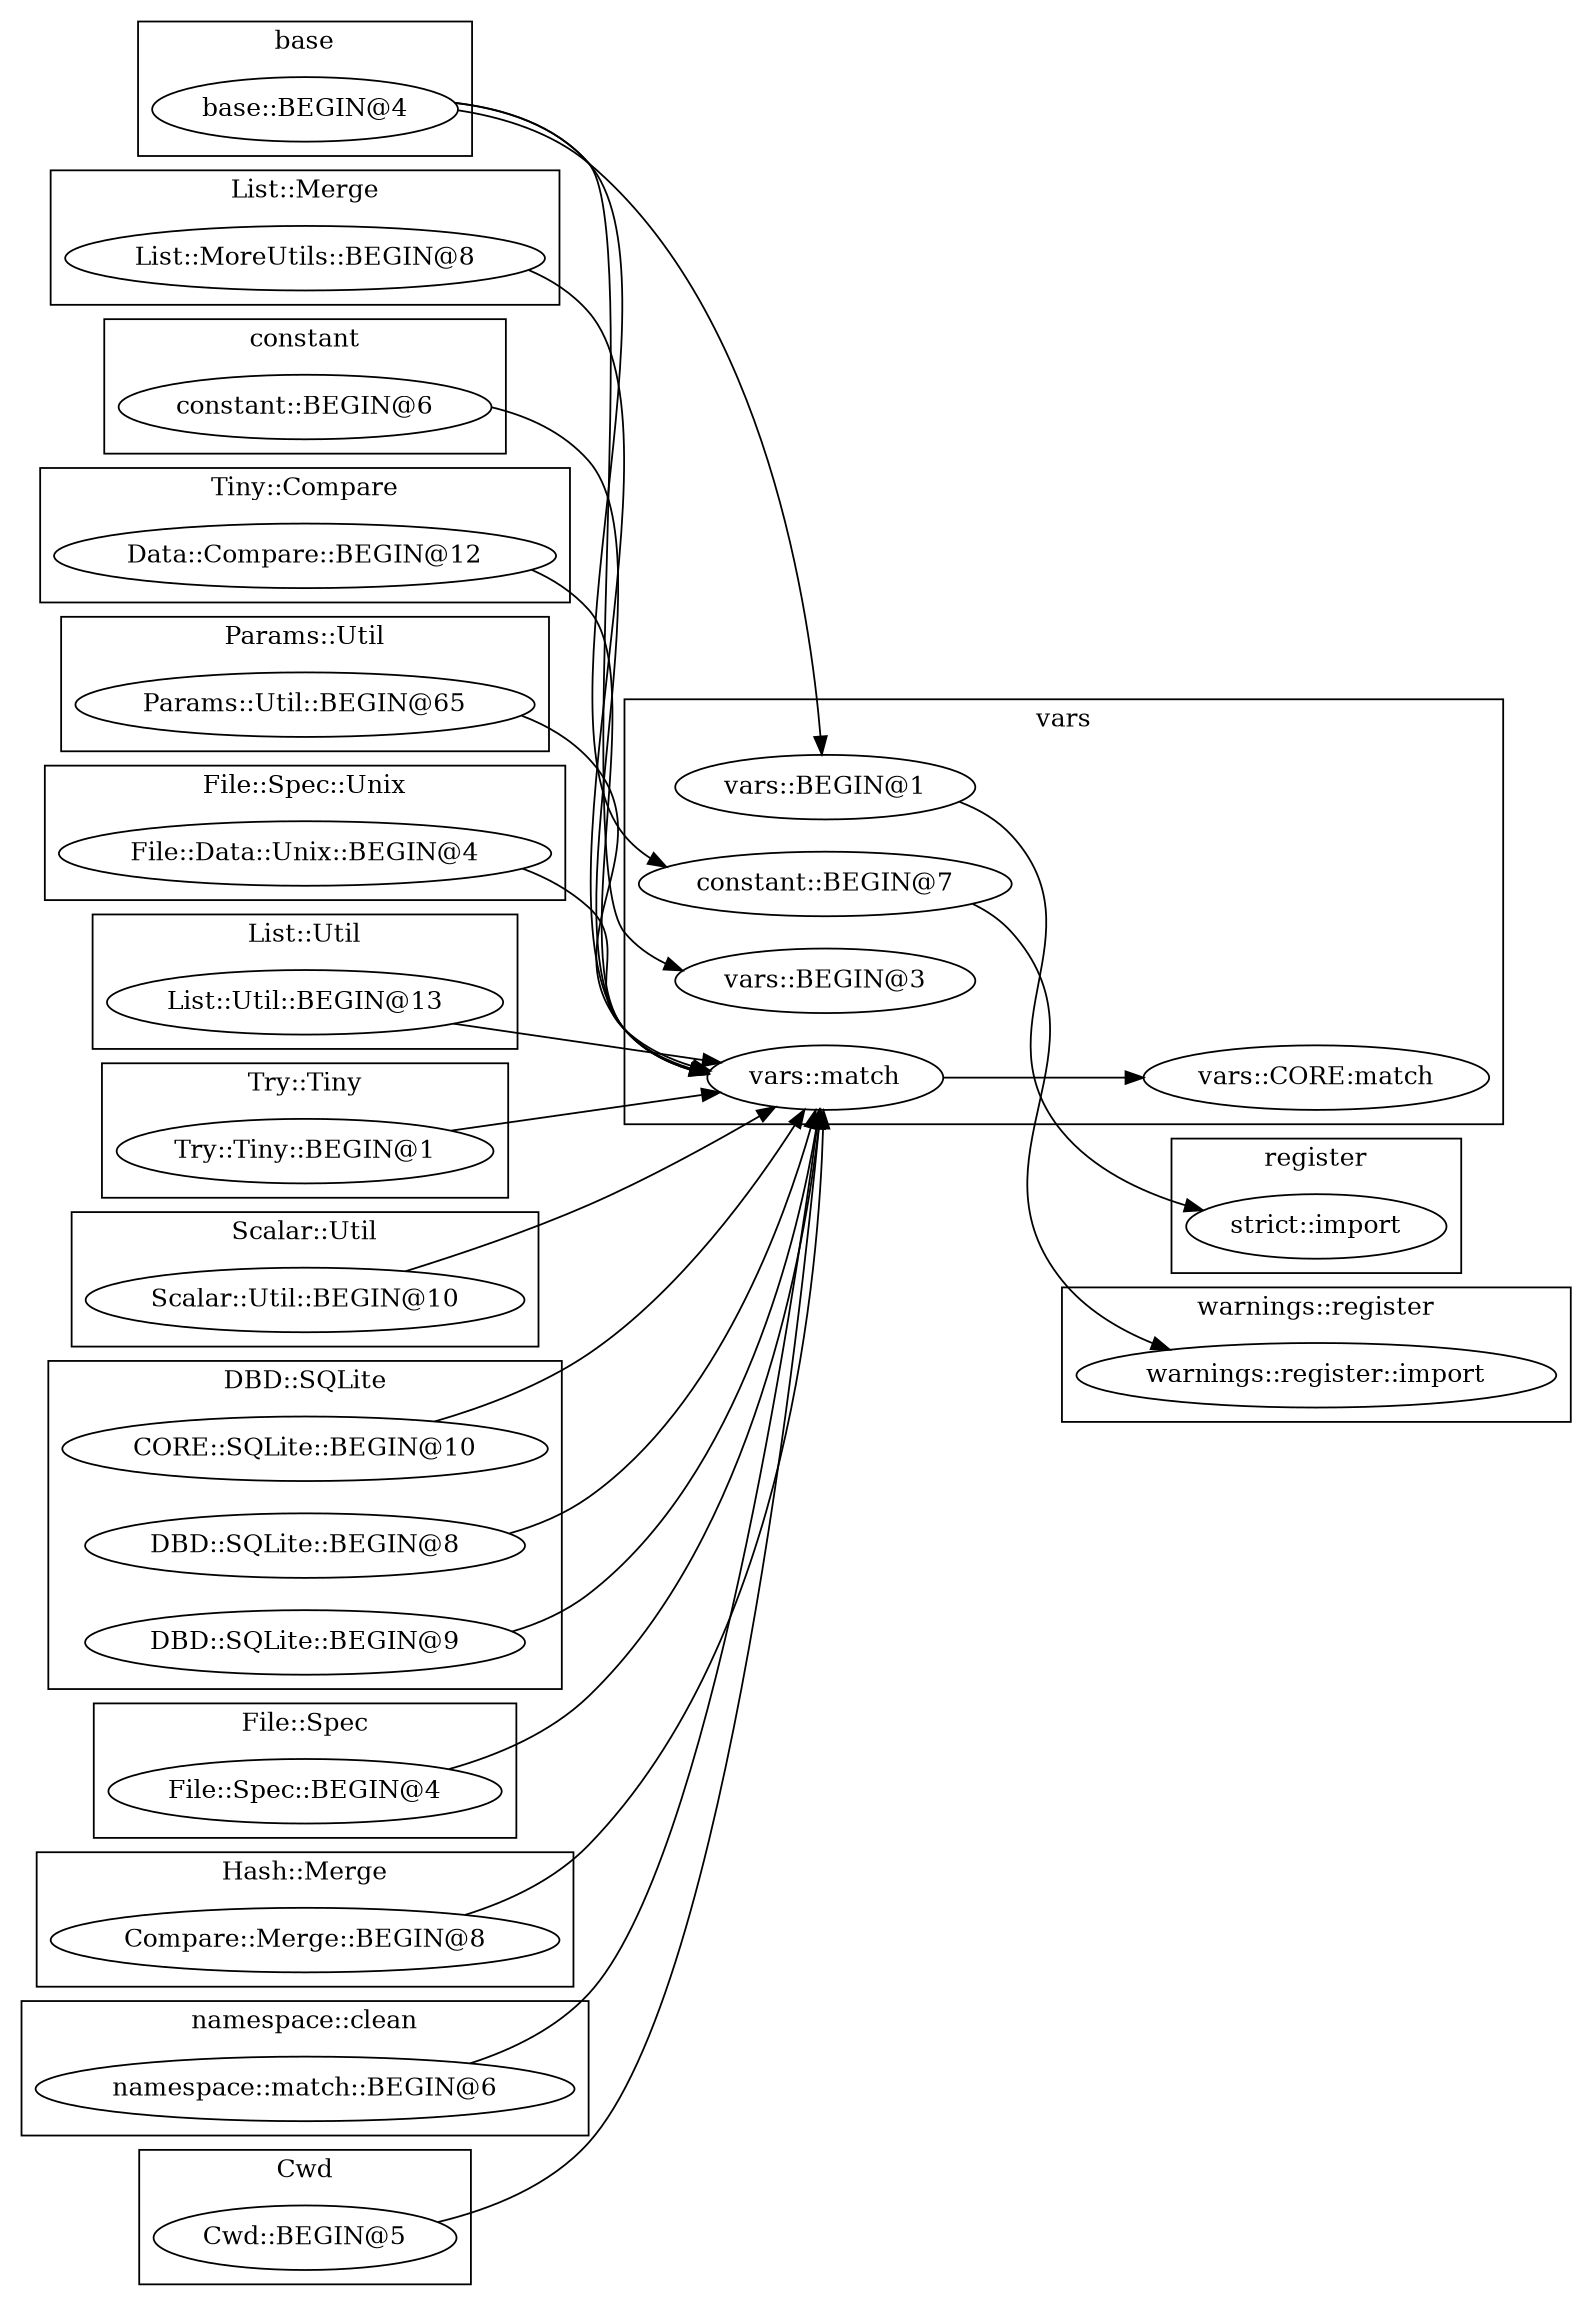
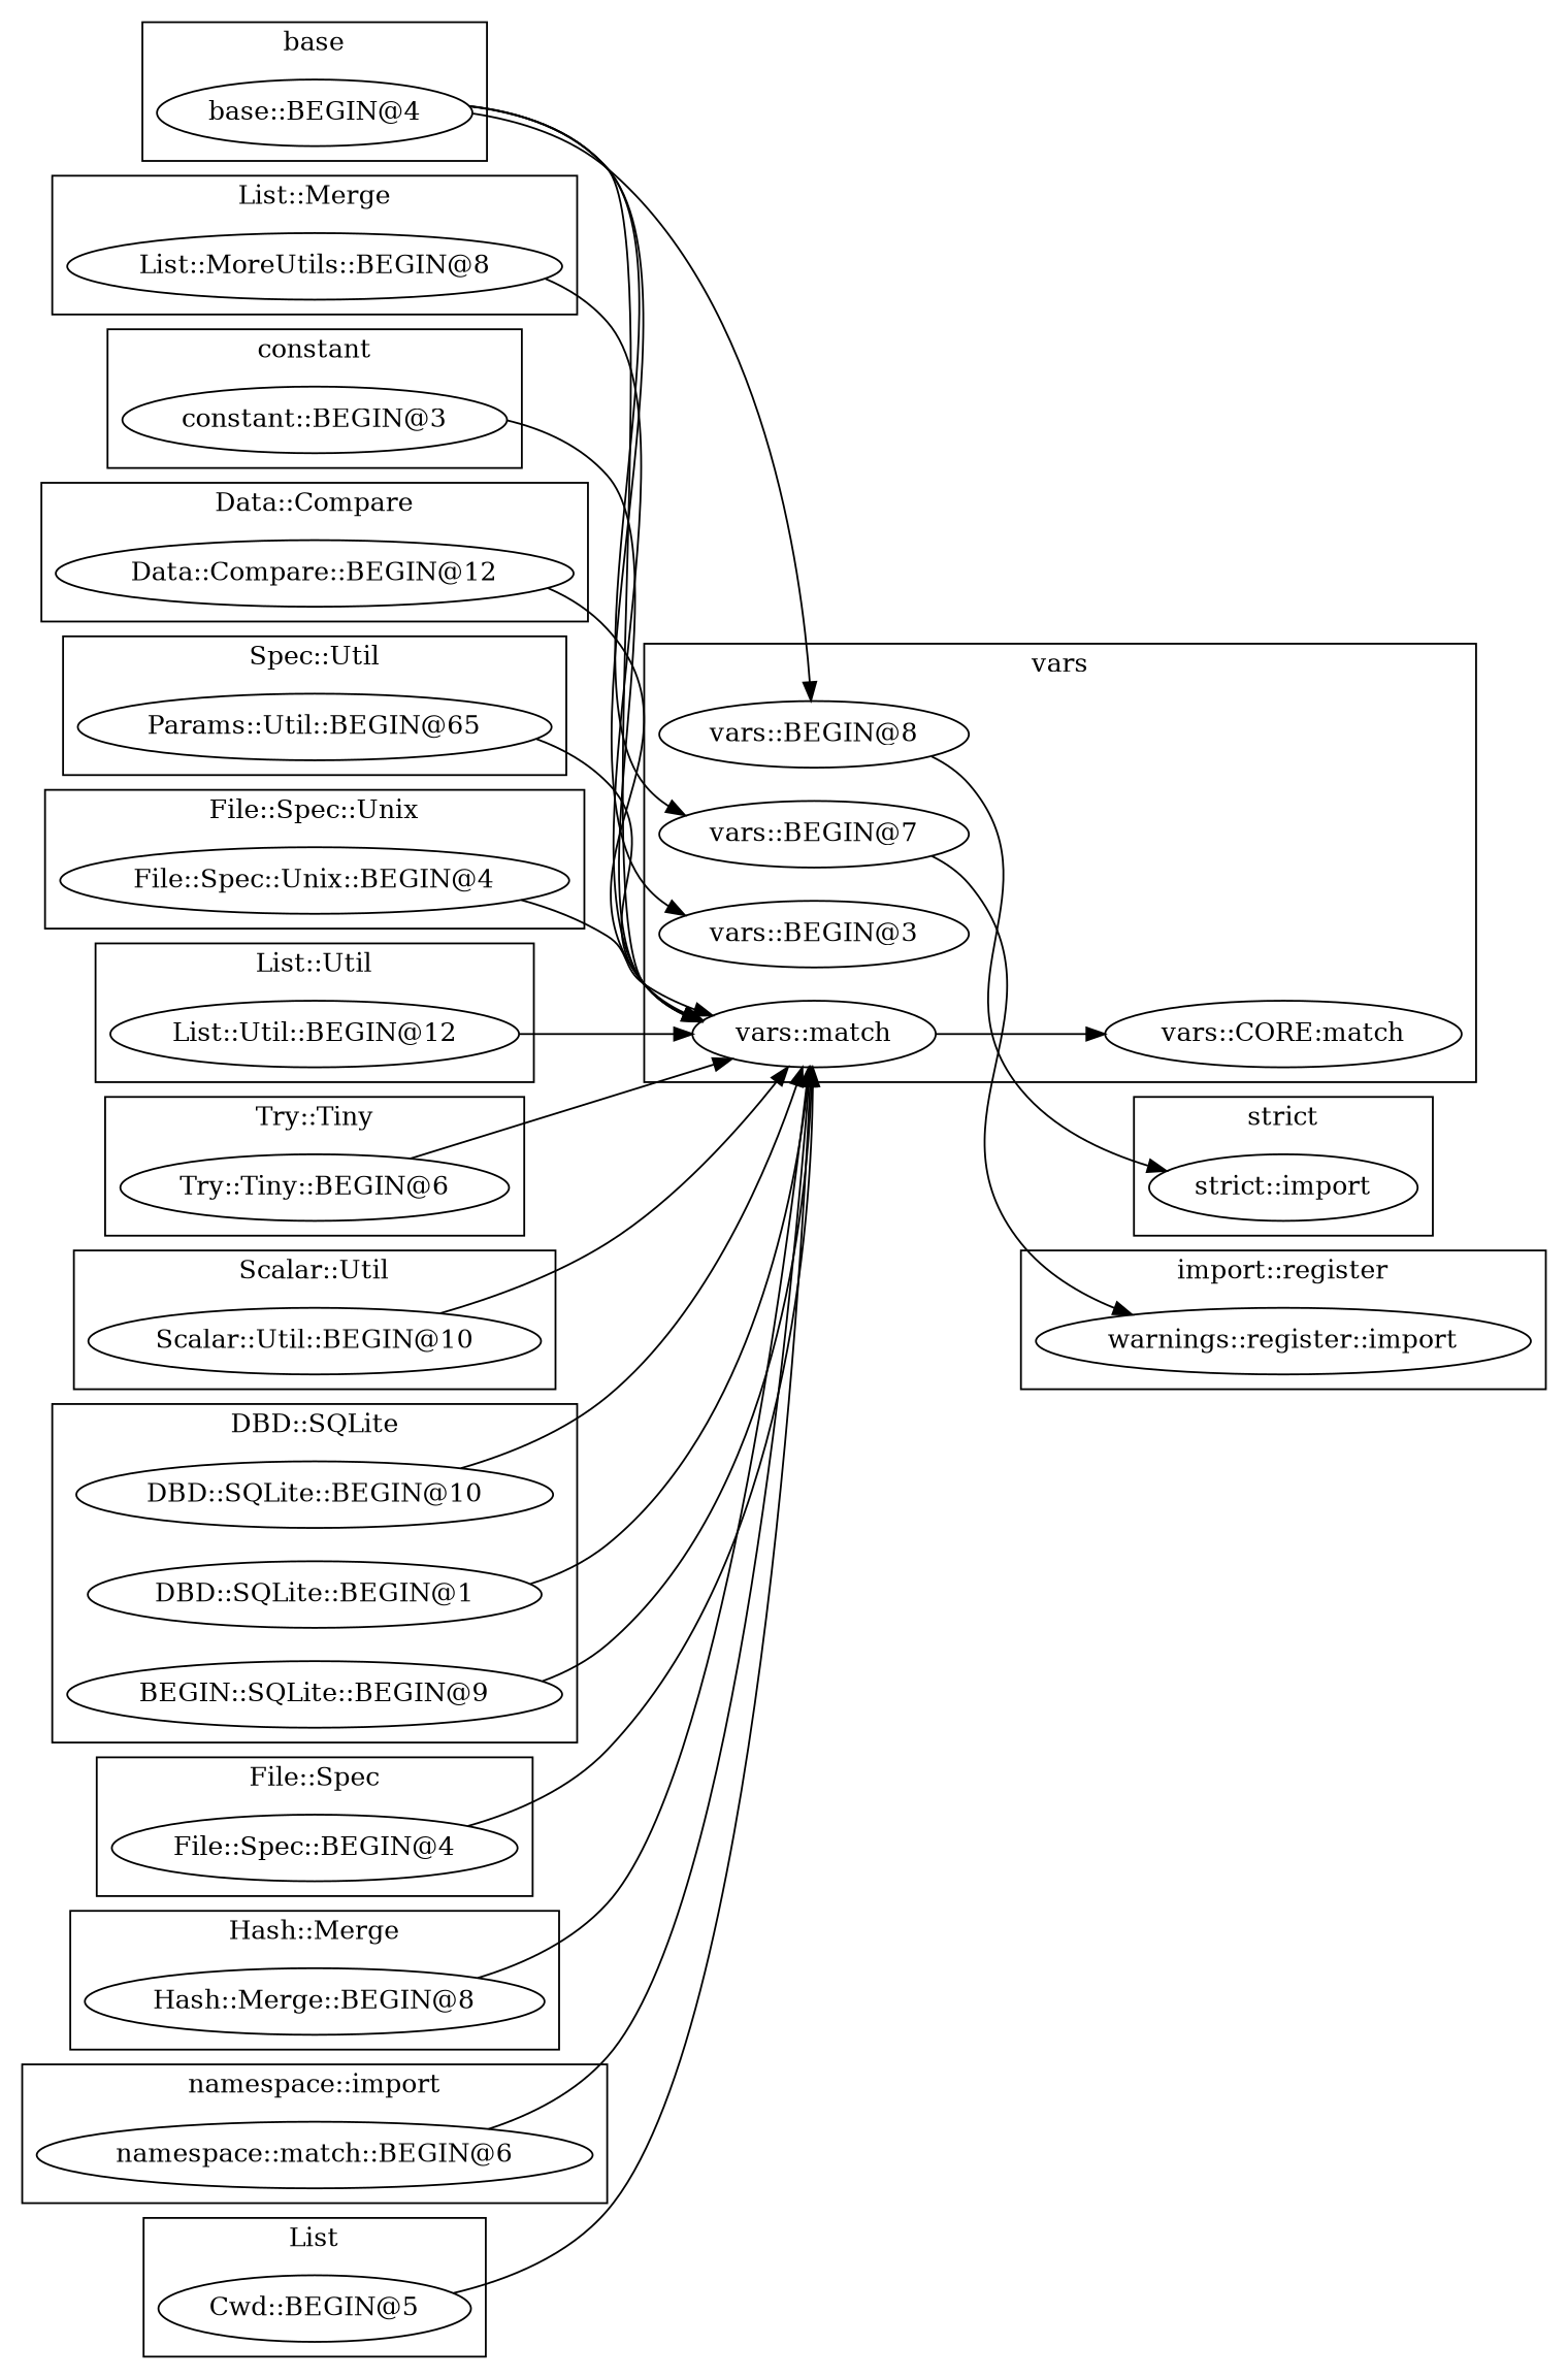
  digraph {
    rankdir=LR
    "base::BEGIN@4"
    "List::MoreUtils::BEGIN@8"
    "vars::BEGIN@3"
-   "vars::BEGIN@8" [label="vars::BEGIN@1"]
+   "vars::BEGIN@8"
    n5 [label="vars::match"]
    "vars::CORE:match"
-   "vars::BEGIN@7" [label="constant::BEGIN@7"]
+   "vars::BEGIN@7"
    "strict::import"
-   "constant::BEGIN@6"
+   "constant::BEGIN@6" [label="constant::BEGIN@3"]
    "Data::Compare::BEGIN@12"
    "Params::Util::BEGIN@65"
-   "File::Spec::Unix::BEGIN@4" [label="File::Data::Unix::BEGIN@4"]
-   "List::Util::BEGIN@12" [label="List::Util::BEGIN@13"]
-   "Try::Tiny::BEGIN@6" [label="Try::Tiny::BEGIN@1"]
+   "File::Spec::Unix::BEGIN@4"
+   "List::Util::BEGIN@12"
+   "Try::Tiny::BEGIN@6"
    "Scalar::Util::BEGIN@10"
-   "DBD::SQLite::BEGIN@9"
-   "DBD::SQLite::BEGIN@10" [label="CORE::SQLite::BEGIN@10"]
-   "DBD::SQLite::BEGIN@8"
+   "DBD::SQLite::BEGIN@9" [label="BEGIN::SQLite::BEGIN@9"]
+   "DBD::SQLite::BEGIN@10"
+   "DBD::SQLite::BEGIN@8" [label="DBD::SQLite::BEGIN@1"]
    "File::Spec::BEGIN@4"
-   "Hash::Merge::BEGIN@8" [label="Compare::Merge::BEGIN@8"]
+   "Hash::Merge::BEGIN@8"
    n21 [label="namespace::match::BEGIN@6"]
    "warnings::register::import"
    "Cwd::BEGIN@5"
    subgraph cluster_1 {
      label=base
      "base::BEGIN@4"
    }
    subgraph cluster_2 {
      label="List::Merge"
      "List::MoreUtils::BEGIN@8"
    }
    subgraph cluster_3 {
      label=vars
      "vars::BEGIN@3"
      "vars::BEGIN@8"
      n5
      "vars::CORE:match"
      "vars::BEGIN@7"
    }
    subgraph cluster_4 {
-     label=register
+     label="strict"
      "strict::import"
    }
    subgraph cluster_5 {
      label=constant
      "constant::BEGIN@6"
    }
    subgraph cluster_6 {
-     label="Tiny::Compare"
+     label="Data::Compare"
      "Data::Compare::BEGIN@12"
    }
    subgraph cluster_7 {
-     label="Params::Util"
+     label="Spec::Util"
      "Params::Util::BEGIN@65"
    }
    subgraph cluster_8 {
      label="File::Spec::Unix"
      "File::Spec::Unix::BEGIN@4"
    }
    subgraph cluster_9 {
      label="List::Util"
      "List::Util::BEGIN@12"
    }
    subgraph cluster_10 {
      label="Try::Tiny"
      "Try::Tiny::BEGIN@6"
    }
    subgraph cluster_11 {
      label="Scalar::Util"
      "Scalar::Util::BEGIN@10"
    }
    subgraph cluster_12 {
      label="DBD::SQLite"
      "DBD::SQLite::BEGIN@9"
      "DBD::SQLite::BEGIN@10"
      "DBD::SQLite::BEGIN@8"
    }
    subgraph cluster_13 {
      label="File::Spec"
      "File::Spec::BEGIN@4"
    }
    subgraph cluster_14 {
      label="Hash::Merge"
      "Hash::Merge::BEGIN@8"
    }
    subgraph cluster_15 {
-     label="namespace::clean"
+     label="namespace::import"
      n21
    }
    subgraph cluster_16 {
-     label="warnings::register"
+     label="import::register"
      "warnings::register::import"
    }
    subgraph cluster_17 {
-     label=Cwd
+     label=List
      "Cwd::BEGIN@5"
    }
    "base::BEGIN@4" -> "vars::BEGIN@3"
    "base::BEGIN@4" -> "vars::BEGIN@8"
+   "base::BEGIN@4" -> n5
    "base::BEGIN@4" -> "vars::BEGIN@7"
    "List::MoreUtils::BEGIN@8" -> n5
    "vars::BEGIN@8" -> "strict::import"
    n5 -> "vars::CORE:match"
    "vars::BEGIN@7" -> "warnings::register::import"
    "constant::BEGIN@6" -> n5
    "Data::Compare::BEGIN@12" -> n5
    "Params::Util::BEGIN@65" -> n5
    "File::Spec::Unix::BEGIN@4" -> n5
    "List::Util::BEGIN@12" -> n5
    "Try::Tiny::BEGIN@6" -> n5
    "Scalar::Util::BEGIN@10" -> n5
    "DBD::SQLite::BEGIN@9" -> n5
    "DBD::SQLite::BEGIN@10" -> n5
    "DBD::SQLite::BEGIN@8" -> n5
    "File::Spec::BEGIN@4" -> n5
    "Hash::Merge::BEGIN@8" -> n5
    n21 -> n5
    "Cwd::BEGIN@5" -> n5
  }
